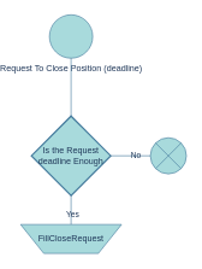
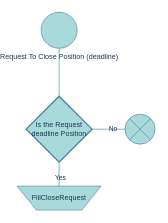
  <mxCell id="0" />
  <mxCell id="1" parent="0" />
  <mxCell id="2" value="Request To Close Position (deadline)" style="verticalLabelPosition=bottom;verticalAlign=top;html=1;shape=mxgraph.flowchart.on-page_reference;labelBackgroundColor=none;fillColor=#A8DADC;strokeColor=#457B9D;fontColor=#1D3557;" vertex="1" parent="1"><mxGeometry x="60" y="20" width="60" height="60" as="geometry" /></mxCell>
  <mxCell id="3" value="" style="endArrow=none;html=1;rounded=0;exitX=0.5;exitY=0;exitDx=0;exitDy=0;exitPerimeter=0;labelBackgroundColor=none;strokeColor=#457B9D;fontColor=default;" edge="1" parent="1"><mxGeometry width="50" height="50" relative="1" as="geometry"><mxPoint x="90" y="160" as="sourcePoint" /><mxPoint x="90" y="80" as="targetPoint" /></mxGeometry></mxCell>
- <mxCell id="4" value="Is the Request deadline Enough" style="strokeWidth=2;html=1;shape=mxgraph.flowchart.decision;whiteSpace=wrap;fillColor=#A8DADC;strokeColor=#457B9D;labelBackgroundColor=none;fontColor=#1D3557;" vertex="1" parent="1"><mxGeometry x="35" y="160" width="110" height="110" as="geometry" /></mxCell>
+ <mxCell id="4" value="Is the Request deadline Position" style="strokeWidth=2;html=1;shape=mxgraph.flowchart.decision;whiteSpace=wrap;fillColor=#A8DADC;strokeColor=#457B9D;labelBackgroundColor=none;fontColor=#1D3557;" vertex="1" parent="1"><mxGeometry x="35" y="160" width="110" height="110" as="geometry" /></mxCell>
  <mxCell id="5" value="" style="endArrow=none;html=1;rounded=0;labelBackgroundColor=none;strokeColor=#457B9D;fontColor=default;" edge="1" parent="1"><mxGeometry width="50" height="50" relative="1" as="geometry"><mxPoint x="90" y="270" as="sourcePoint" /><mxPoint x="90" y="310" as="targetPoint" /></mxGeometry></mxCell>
  <mxCell id="6" value="Yes" style="edgeLabel;html=1;align=center;verticalAlign=middle;resizable=0;points=[];fontColor=#1D3557;labelBackgroundColor=none;" vertex="1" connectable="0" parent="5"><mxGeometry x="0.243" y="1" relative="1" as="geometry"><mxPoint as="offset" /></mxGeometry></mxCell>
  <mxCell id="7" value="FillCloseRequest" style="verticalLabelPosition=middle;verticalAlign=middle;html=1;shape=trapezoid;perimeter=trapezoidPerimeter;whiteSpace=wrap;size=0.23;arcSize=10;flipV=1;labelPosition=center;align=center;strokeColor=#457B9D;fontColor=#1D3557;fillColor=#A8DADC;labelBackgroundColor=none;" vertex="1" parent="1"><mxGeometry x="20" y="310" width="140" height="40" as="geometry" /></mxCell>
  <mxCell id="8" value="" style="endArrow=none;html=1;rounded=0;labelBackgroundColor=none;strokeColor=#457B9D;fontColor=default;exitX=1;exitY=0.5;exitDx=0;exitDy=0;exitPerimeter=0;" edge="1" parent="1" source="4"><mxGeometry width="50" height="50" relative="1" as="geometry"><mxPoint x="220" y="200" as="sourcePoint" /><mxPoint x="200" y="215" as="targetPoint" /></mxGeometry></mxCell>
  <mxCell id="9" value="No" style="edgeLabel;html=1;align=center;verticalAlign=middle;resizable=0;points=[];fontColor=#1D3557;labelBackgroundColor=none;" vertex="1" connectable="0" parent="8"><mxGeometry x="0.243" y="1" relative="1" as="geometry"><mxPoint as="offset" /></mxGeometry></mxCell>
  <mxCell id="10" value="" style="verticalLabelPosition=bottom;verticalAlign=top;html=1;shape=mxgraph.flowchart.or;labelBackgroundColor=none;fillColor=#A8DADC;strokeColor=#457B9D;fontColor=#1D3557;" vertex="1" parent="1"><mxGeometry x="200" y="190" width="50" height="50" as="geometry" /></mxCell>
